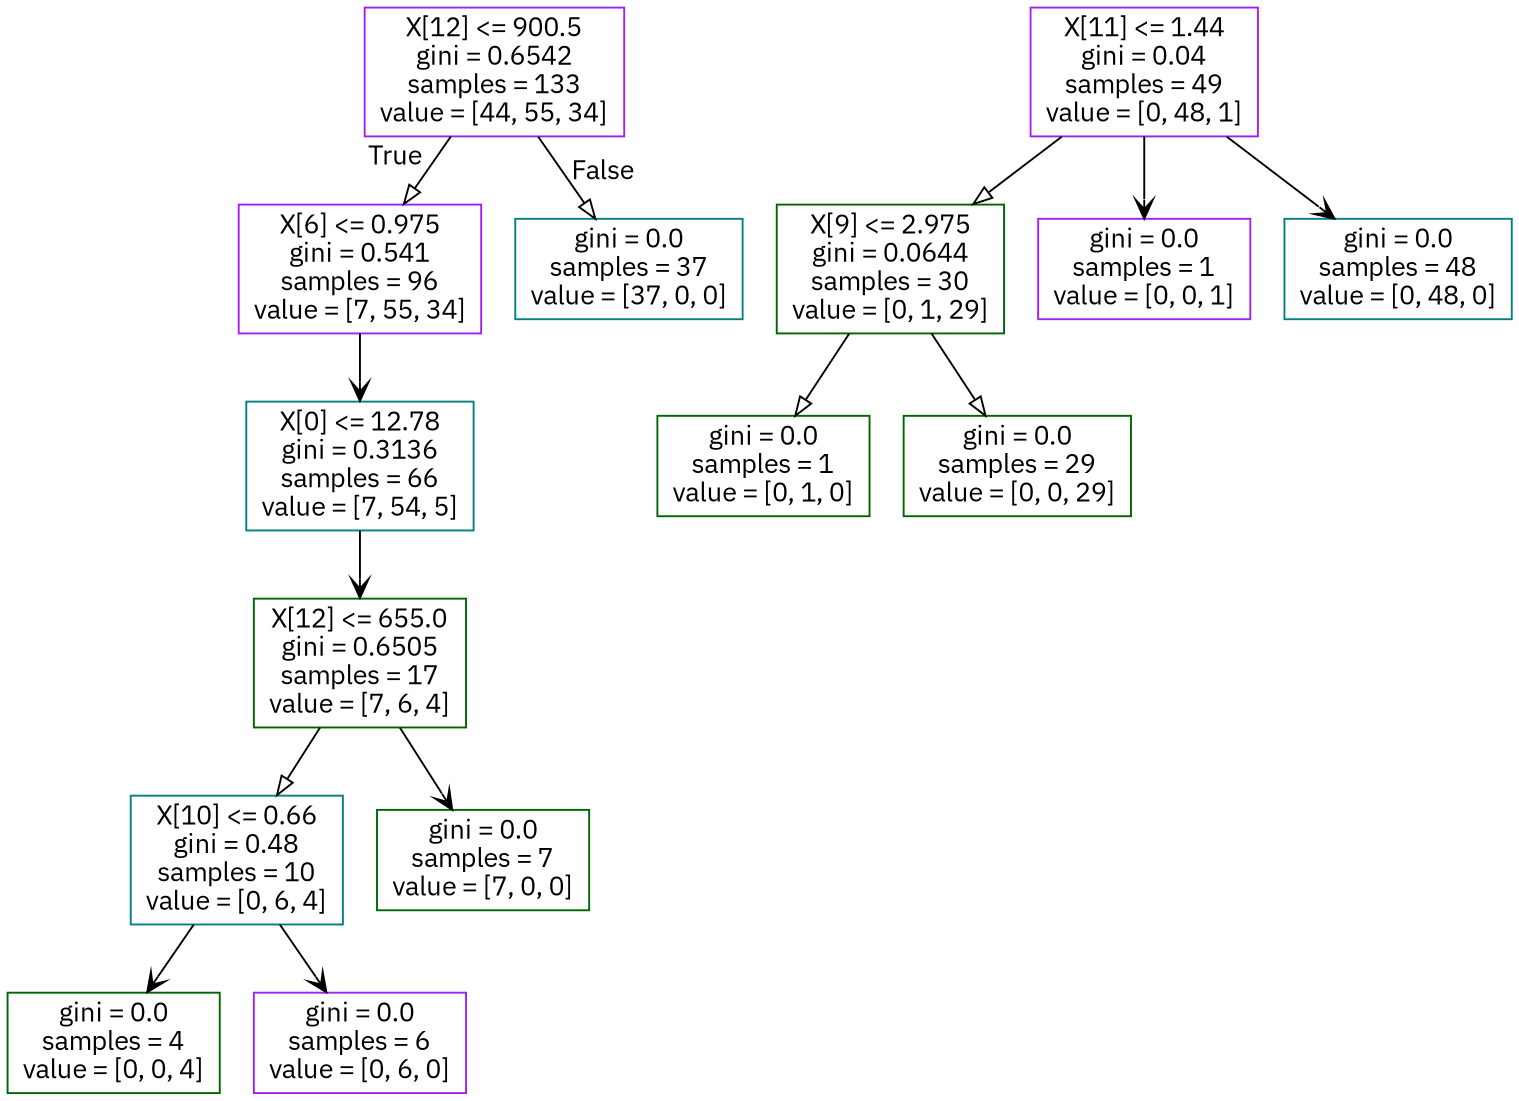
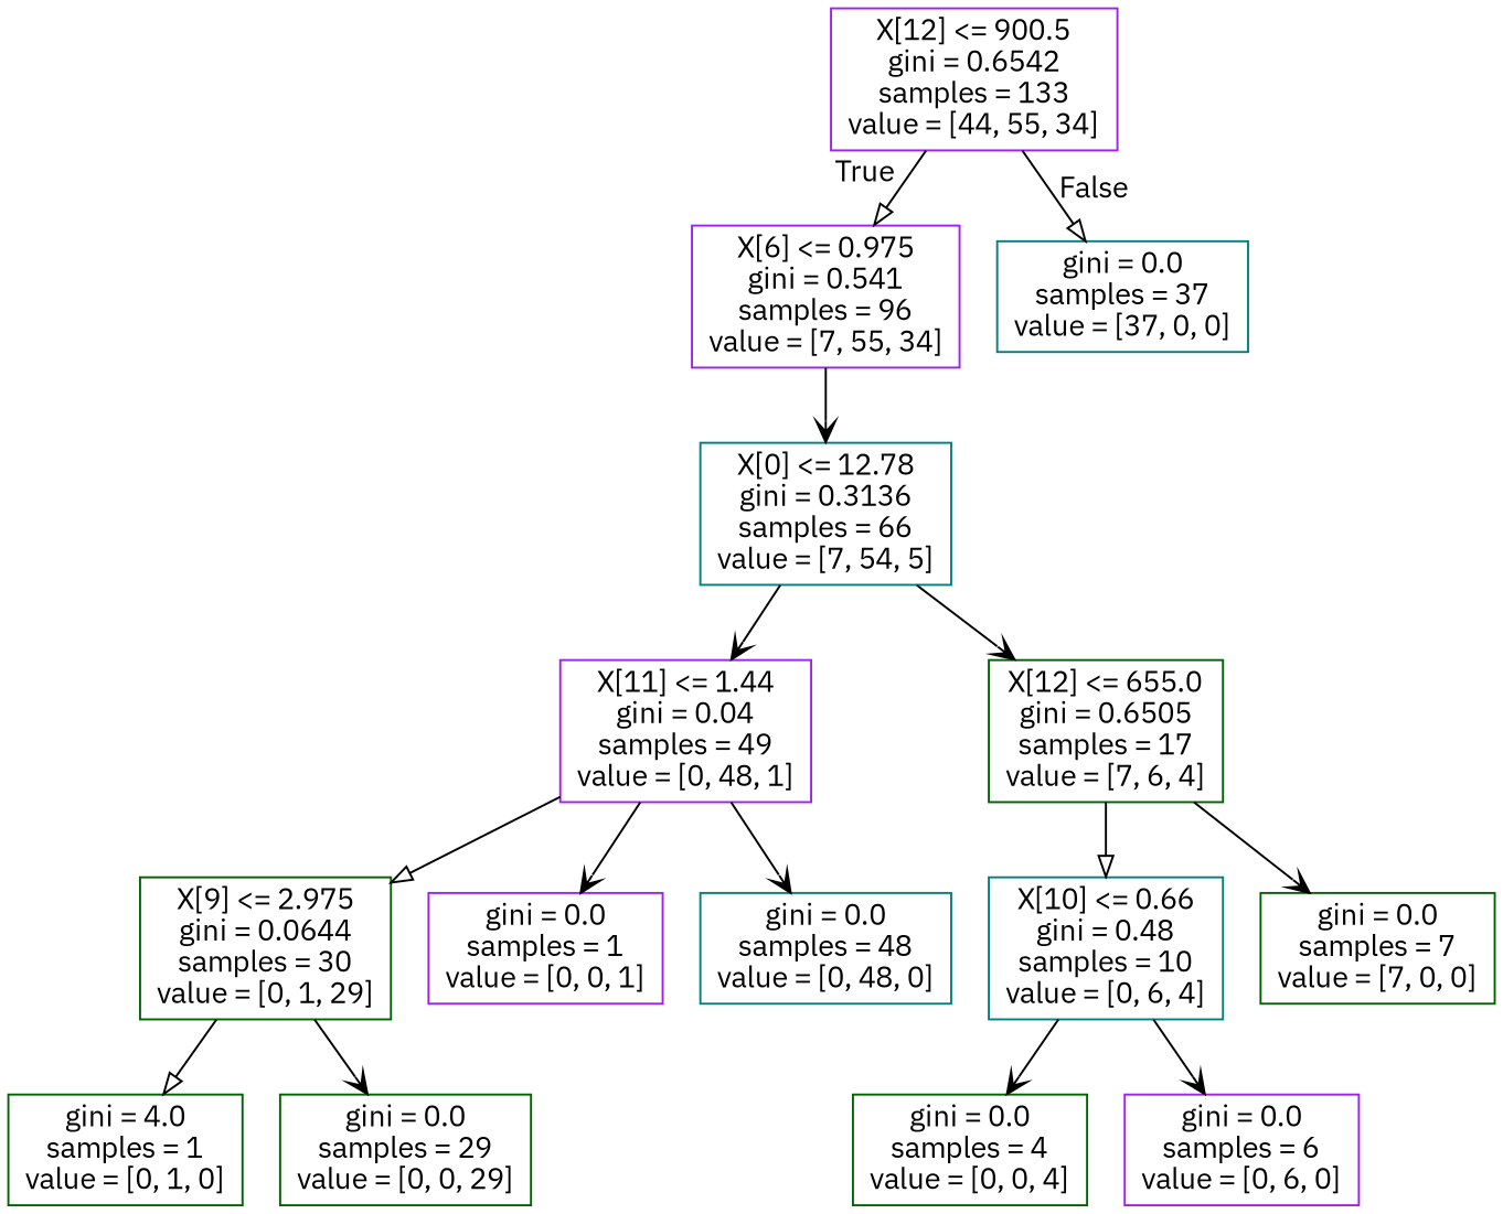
  digraph {
    fontname="IBM Plex Sans"
    node [color=darkgreen fontname="IBM Plex Sans" shape=box]
    edge [arrowhead=vee fontname="IBM Plex Sans"]
    n1 [color=purple label="X[12] <= 900.5\ngini = 0.6542\nsamples = 133\nvalue = [44, 55, 34]"]
    n2 [color=purple label="X[6] <= 0.975\ngini = 0.541\nsamples = 96\nvalue = [7, 55, 34]"]
    n3 [color=teal label="gini = 0.0\nsamples = 37\nvalue = [37, 0, 0]"]
    n4 [color=teal label="X[0] <= 12.78\ngini = 0.3136\nsamples = 66\nvalue = [7, 54, 5]"]
    n5 [label="X[9] <= 2.975\ngini = 0.0644\nsamples = 30\nvalue = [0, 1, 29]"]
-   n6 [label="gini = 0.0\nsamples = 1\nvalue = [0, 1, 0]"]
+   n6 [label="gini = 4.0\nsamples = 1\nvalue = [0, 1, 0]"]
    n7 [label="gini = 0.0\nsamples = 29\nvalue = [0, 0, 29]"]
    n8 [color=purple label="X[11] <= 1.44\ngini = 0.04\nsamples = 49\nvalue = [0, 48, 1]"]
    n9 [label="X[12] <= 655.0\ngini = 0.6505\nsamples = 17\nvalue = [7, 6, 4]"]
    n10 [color=purple label="gini = 0.0\nsamples = 1\nvalue = [0, 0, 1]"]
    n11 [color=teal label="gini = 0.0\nsamples = 48\nvalue = [0, 48, 0]"]
    n12 [color=teal label="X[10] <= 0.66\ngini = 0.48\nsamples = 10\nvalue = [0, 6, 4]"]
    n13 [label="gini = 0.0\nsamples = 7\nvalue = [7, 0, 0]"]
    n14 [label="gini = 0.0\nsamples = 4\nvalue = [0, 0, 4]"]
    n15 [color=purple label="gini = 0.0\nsamples = 6\nvalue = [0, 6, 0]"]
    n1 -> n2 [arrowhead=onormal headlabel=True labelangle=45 labeldistance=2.5]
    n1 -> n3 [arrowhead=onormal headlabel=False labelangle=-45 labeldistance=2.5]
    n2 -> n4
+   n4 -> n8
    n4 -> n9
    n5 -> n6 [arrowhead=onormal]
-   n5 -> n7 [arrowhead=onormal]
+   n5 -> n7
    n8 -> n5 [arrowhead=onormal]
    n8 -> n10
    n8 -> n11
    n9 -> n12 [arrowhead=onormal]
    n9 -> n13
    n12 -> n14
    n12 -> n15
  }
